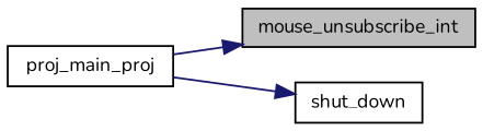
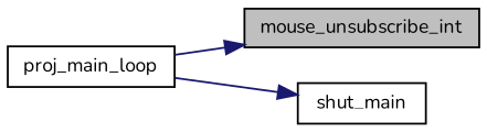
  digraph {
    fontname=Nunito
    rankdir=RL
    node [color=black fillcolor=white fontname=Nunito fontsize=10 shape=record style=filled]
    edge [color=midnightblue dir=back fontname=Nunito fontsize=10 labelfontname=Helvetica labelfontsize=10 style=solid]
    n1 [fillcolor=grey75 fontcolor=black height=0.2 label=mouse_unsubscribe_int width=0.4]
-   n2 [height=0.2 label=proj_main_proj width=0.4]
-   n3 [height=0.2 label=shut_down width=0.4]
+   n2 [height=0.2 label=proj_main_loop width=0.4]
+   n3 [height=0.2 label=shut_main width=0.4]
    n1 -> n2
    n3 -> n2
  }
